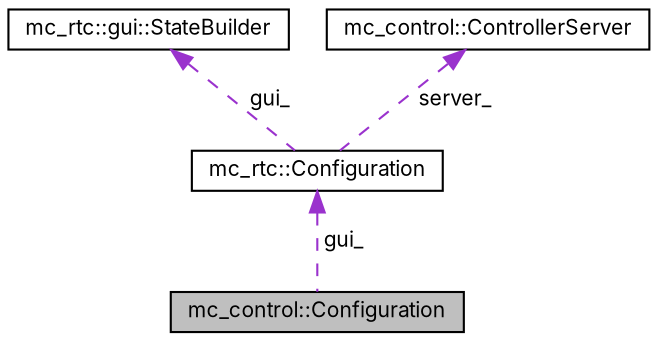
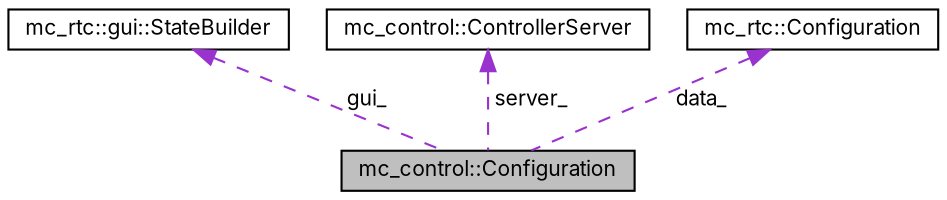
  digraph {
    fontname=Inter
    node [color=black fillcolor=white fontname=Inter fontsize=10 shape=record style=filled]
    edge [color=darkorchid3 dir=back fontname=Inter fontsize=10 labelfontname=Helvetica labelfontsize=10 style=dashed]
    n1 [fillcolor=grey75 fontcolor=black height=0.2 label="mc_control::Configuration" width=0.4]
    n2 [height=0.2 label="mc_rtc::gui::StateBuilder" width=0.4]
    n3 [height=0.2 label="mc_control::ControllerServer" width=0.4]
    n4 [height=0.2 label="mc_rtc::Configuration" width=0.4]
-   n2 -> n4 [label=" gui_"]
-   n3 -> n4 [label=" server_"]
-   n4 -> n1 [label=" gui_"]
+   n2 -> n1 [label=" gui_"]
+   n3 -> n1 [label=" server_"]
+   n4 -> n1 [label=" data_"]
  }
